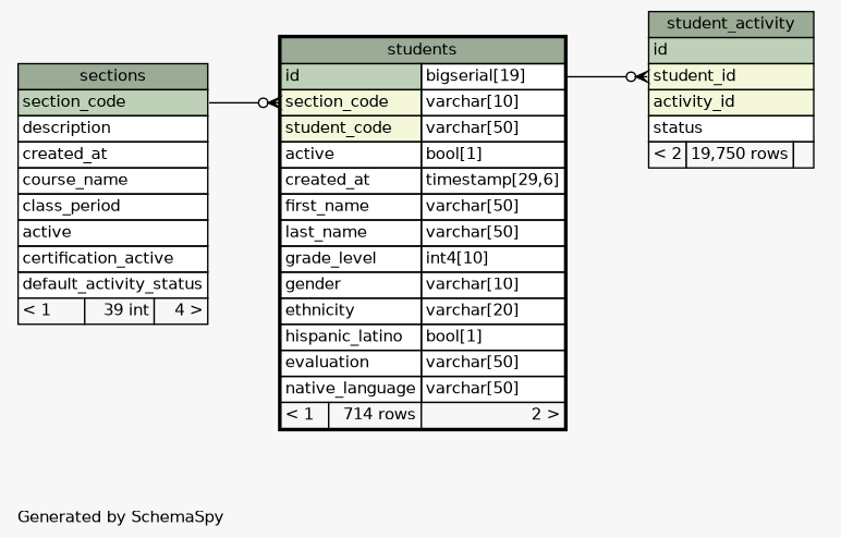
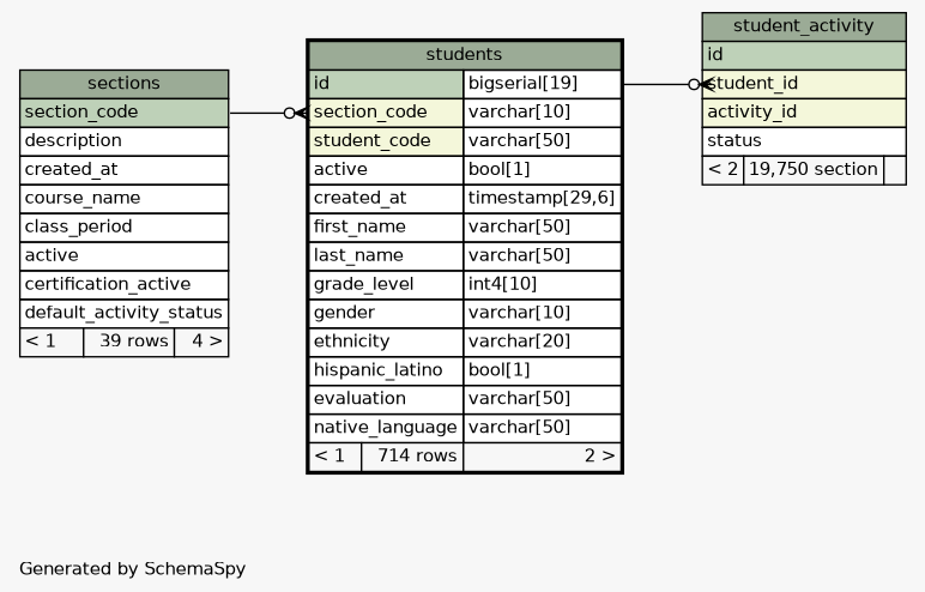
  digraph {
    bgcolor="#f7f7f7"
    fontname="DejaVu Sans"
    fontsize=11
    label="\nGenerated by SchemaSpy"
    labeljust=l
    nodesep=0.18
    rankdir=RL
    ranksep=0.46
    node [fontname="DejaVu Sans" fontsize=11 shape=plaintext]
    edge [arrowhead=none arrowsize=0.8 arrowtail=crowodot dir=back fontname="DejaVu Sans"]
-   n1 [label=<     <TABLE BORDER="0" CELLBORDER="1" CELLSPACING="0" BGCOLOR="#ffffff">       <TR><TD COLSPAN="3" BGCOLOR="#9bab96" ALIGN="CENTER">student_activity</TD></TR>       <TR><TD PORT="id" COLSPAN="3" BGCOLOR="#bed1b8" ALIGN="LEFT">id</TD></TR>       <TR><TD PORT="student_id" COLSPAN="3" BGCOLOR="#f4f7da" ALIGN="LEFT">student_id</TD></TR>       <TR><TD PORT="activity_id" COLSPAN="3" BGCOLOR="#f4f7da" ALIGN="LEFT">activity_id</TD></TR>       <TR><TD PORT="status" COLSPAN="3" ALIGN="LEFT">status</TD></TR>       <TR><TD ALIGN="LEFT" BGCOLOR="#f7f7f7">&lt; 2</TD><TD ALIGN="RIGHT" BGCOLOR="#f7f7f7">19,750 rows</TD><TD ALIGN="RIGHT" BGCOLOR="#f7f7f7">  </TD></TR>     </TABLE>>]
+   n1 [label=<     <TABLE BORDER="0" CELLBORDER="1" CELLSPACING="0" BGCOLOR="#ffffff">       <TR><TD COLSPAN="3" BGCOLOR="#9bab96" ALIGN="CENTER">student_activity</TD></TR>       <TR><TD PORT="id" COLSPAN="3" BGCOLOR="#bed1b8" ALIGN="LEFT">id</TD></TR>       <TR><TD PORT="student_id" COLSPAN="3" BGCOLOR="#f4f7da" ALIGN="LEFT">student_id</TD></TR>       <TR><TD PORT="activity_id" COLSPAN="3" BGCOLOR="#f4f7da" ALIGN="LEFT">activity_id</TD></TR>       <TR><TD PORT="status" COLSPAN="3" ALIGN="LEFT">status</TD></TR>       <TR><TD ALIGN="LEFT" BGCOLOR="#f7f7f7">&lt; 2</TD><TD ALIGN="RIGHT" BGCOLOR="#f7f7f7">19,750 section</TD><TD ALIGN="RIGHT" BGCOLOR="#f7f7f7">  </TD></TR>     </TABLE>>]
    n2 [label=<     <TABLE BORDER="2" CELLBORDER="1" CELLSPACING="0" BGCOLOR="#ffffff">       <TR><TD COLSPAN="3" BGCOLOR="#9bab96" ALIGN="CENTER">students</TD></TR>       <TR><TD PORT="id" COLSPAN="2" BGCOLOR="#bed1b8" ALIGN="LEFT">id</TD><TD PORT="id.type" ALIGN="LEFT">bigserial[19]</TD></TR>       <TR><TD PORT="section_code" COLSPAN="2" BGCOLOR="#f4f7da" ALIGN="LEFT">section_code</TD><TD PORT="section_code.type" ALIGN="LEFT">varchar[10]</TD></TR>       <TR><TD PORT="student_code" COLSPAN="2" BGCOLOR="#f4f7da" ALIGN="LEFT">student_code</TD><TD PORT="student_code.type" ALIGN="LEFT">varchar[50]</TD></TR>       <TR><TD PORT="active" COLSPAN="2" ALIGN="LEFT">active</TD><TD PORT="active.type" ALIGN="LEFT">bool[1]</TD></TR>       <TR><TD PORT="created_at" COLSPAN="2" ALIGN="LEFT">created_at</TD><TD PORT="created_at.type" ALIGN="LEFT">timestamp[29,6]</TD></TR>       <TR><TD PORT="first_name" COLSPAN="2" ALIGN="LEFT">first_name</TD><TD PORT="first_name.type" ALIGN="LEFT">varchar[50]</TD></TR>       <TR><TD PORT="last_name" COLSPAN="2" ALIGN="LEFT">last_name</TD><TD PORT="last_name.type" ALIGN="LEFT">varchar[50]</TD></TR>       <TR><TD PORT="grade_level" COLSPAN="2" ALIGN="LEFT">grade_level</TD><TD PORT="grade_level.type" ALIGN="LEFT">int4[10]</TD></TR>       <TR><TD PORT="gender" COLSPAN="2" ALIGN="LEFT">gender</TD><TD PORT="gender.type" ALIGN="LEFT">varchar[10]</TD></TR>       <TR><TD PORT="ethnicity" COLSPAN="2" ALIGN="LEFT">ethnicity</TD><TD PORT="ethnicity.type" ALIGN="LEFT">varchar[20]</TD></TR>       <TR><TD PORT="hispanic_latino" COLSPAN="2" ALIGN="LEFT">hispanic_latino</TD><TD PORT="hispanic_latino.type" ALIGN="LEFT">bool[1]</TD></TR>       <TR><TD PORT="evaluation" COLSPAN="2" ALIGN="LEFT">evaluation</TD><TD PORT="evaluation.type" ALIGN="LEFT">varchar[50]</TD></TR>       <TR><TD PORT="native_language" COLSPAN="2" ALIGN="LEFT">native_language</TD><TD PORT="native_language.type" ALIGN="LEFT">varchar[50]</TD></TR>       <TR><TD ALIGN="LEFT" BGCOLOR="#f7f7f7">&lt; 1</TD><TD ALIGN="RIGHT" BGCOLOR="#f7f7f7">714 rows</TD><TD ALIGN="RIGHT" BGCOLOR="#f7f7f7">2 &gt;</TD></TR>     </TABLE>>]
-   n3 [label=<     <TABLE BORDER="0" CELLBORDER="1" CELLSPACING="0" BGCOLOR="#ffffff">       <TR><TD COLSPAN="3" BGCOLOR="#9bab96" ALIGN="CENTER">sections</TD></TR>       <TR><TD PORT="section_code" COLSPAN="3" BGCOLOR="#bed1b8" ALIGN="LEFT">section_code</TD></TR>       <TR><TD PORT="description" COLSPAN="3" ALIGN="LEFT">description</TD></TR>       <TR><TD PORT="created_at" COLSPAN="3" ALIGN="LEFT">created_at</TD></TR>       <TR><TD PORT="course_name" COLSPAN="3" ALIGN="LEFT">course_name</TD></TR>       <TR><TD PORT="class_period" COLSPAN="3" ALIGN="LEFT">class_period</TD></TR>       <TR><TD PORT="active" COLSPAN="3" ALIGN="LEFT">active</TD></TR>       <TR><TD PORT="certification_active" COLSPAN="3" ALIGN="LEFT">certification_active</TD></TR>       <TR><TD PORT="default_activity_status" COLSPAN="3" ALIGN="LEFT">default_activity_status</TD></TR>       <TR><TD ALIGN="LEFT" BGCOLOR="#f7f7f7">&lt; 1</TD><TD ALIGN="RIGHT" BGCOLOR="#f7f7f7">39 int</TD><TD ALIGN="RIGHT" BGCOLOR="#f7f7f7">4 &gt;</TD></TR>     </TABLE>>]
+   n3 [label=<     <TABLE BORDER="0" CELLBORDER="1" CELLSPACING="0" BGCOLOR="#ffffff">       <TR><TD COLSPAN="3" BGCOLOR="#9bab96" ALIGN="CENTER">sections</TD></TR>       <TR><TD PORT="section_code" COLSPAN="3" BGCOLOR="#bed1b8" ALIGN="LEFT">section_code</TD></TR>       <TR><TD PORT="description" COLSPAN="3" ALIGN="LEFT">description</TD></TR>       <TR><TD PORT="created_at" COLSPAN="3" ALIGN="LEFT">created_at</TD></TR>       <TR><TD PORT="course_name" COLSPAN="3" ALIGN="LEFT">course_name</TD></TR>       <TR><TD PORT="class_period" COLSPAN="3" ALIGN="LEFT">class_period</TD></TR>       <TR><TD PORT="active" COLSPAN="3" ALIGN="LEFT">active</TD></TR>       <TR><TD PORT="certification_active" COLSPAN="3" ALIGN="LEFT">certification_active</TD></TR>       <TR><TD PORT="default_activity_status" COLSPAN="3" ALIGN="LEFT">default_activity_status</TD></TR>       <TR><TD ALIGN="LEFT" BGCOLOR="#f7f7f7">&lt; 1</TD><TD ALIGN="RIGHT" BGCOLOR="#f7f7f7">39 rows</TD><TD ALIGN="RIGHT" BGCOLOR="#f7f7f7">4 &gt;</TD></TR>     </TABLE>>]
    n1 -> n2 [headport="id.type:e" tailport="student_id:w"]
    n2 -> n3 [headport="section_code:e" tailport="section_code:w"]
  }
